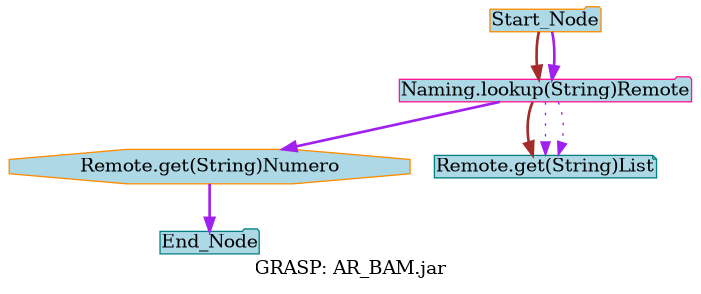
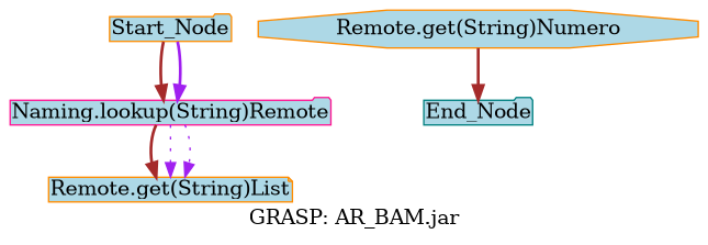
  digraph {
    label="GRASP: AR_BAM.jar"
    node [color=darkorange fillcolor=lightblue margin=0.02 shape=folder style=filled]
    edge [color=purple style=bold]
    Start_Node [height=0 width=0]
    "Naming.lookup(String)Remote" [color=deeppink height=0 width=0]
    "Remote.get(String)Numero" [height=0 shape=octagon width=0]
-   "Remote.get(String)List" [color=teal height=0 shape=note width=0]
+   "Remote.get(String)List" [height=0 shape=note width=0]
    End_Node [color=teal height=0 width=0]
    Start_Node -> "Naming.lookup(String)Remote" [color=brown]
    Start_Node -> "Naming.lookup(String)Remote"
-   "Naming.lookup(String)Remote" -> "Remote.get(String)Numero"
    "Naming.lookup(String)Remote" -> "Remote.get(String)List" [color=brown]
    "Naming.lookup(String)Remote" -> "Remote.get(String)List" [style=dotted]
    "Naming.lookup(String)Remote" -> "Remote.get(String)List" [style=dotted]
-   "Remote.get(String)Numero" -> End_Node
+   "Remote.get(String)Numero" -> End_Node [color=brown]
  }
